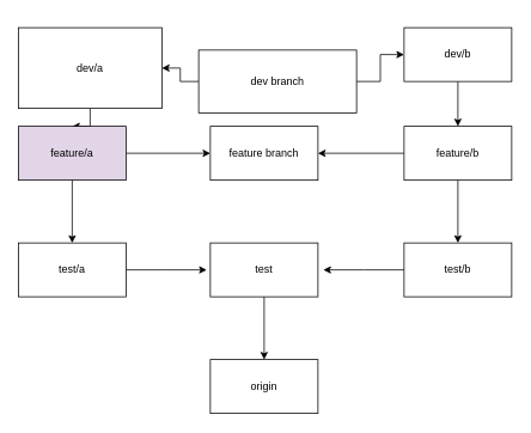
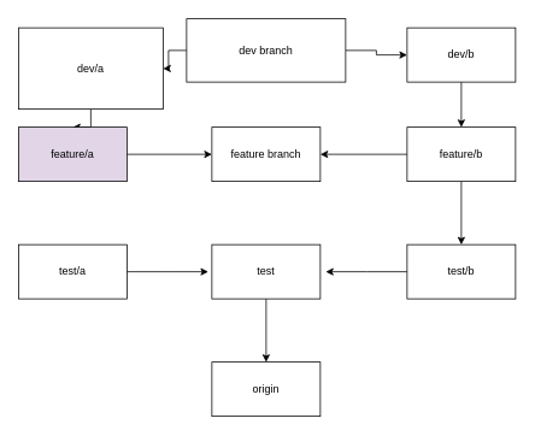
  <mxCell id="0" />
  <mxCell id="1" parent="0" />
  <mxCell id="2" style="edgeStyle=orthogonalEdgeStyle;rounded=0;orthogonalLoop=1;jettySize=auto;html=1;" edge="1" parent="1" source="4" target="7"><mxGeometry relative="1" as="geometry"><mxPoint x="100" y="55" as="targetPoint" /></mxGeometry></mxCell>
  <mxCell id="3" style="edgeStyle=orthogonalEdgeStyle;rounded=0;orthogonalLoop=1;jettySize=auto;html=1;" edge="1" parent="1" source="4" target="9"><mxGeometry relative="1" as="geometry"><mxPoint x="450" y="60" as="targetPoint" /></mxGeometry></mxCell>
- <mxCell id="4" value="dev branch" style="rounded=0;whiteSpace=wrap;html=1;" vertex="1" parent="1"><mxGeometry x="221" y="55" width="176" height="70" as="geometry" /></mxCell>
+ <mxCell id="4" value="dev branch" style="rounded=0;whiteSpace=wrap;html=1;" vertex="1" parent="1"><mxGeometry x="206" y="20" width="176" height="70" as="geometry" /></mxCell>
  <mxCell id="5" value="feature branch" style="whiteSpace=wrap;html=1;rounded=0;" vertex="1" parent="1"><mxGeometry x="234" y="140" width="120" height="60" as="geometry" /></mxCell>
  <mxCell id="6" style="edgeStyle=orthogonalEdgeStyle;rounded=0;orthogonalLoop=1;jettySize=auto;html=1;" edge="1" parent="1" source="7" target="12"><mxGeometry relative="1" as="geometry"><mxPoint x="80" y="150" as="targetPoint" /></mxGeometry></mxCell>
  <mxCell id="7" value="dev/a" style="rounded=0;whiteSpace=wrap;html=1;" vertex="1" parent="1"><mxGeometry x="20" y="30" width="160" height="90" as="geometry" /></mxCell>
  <mxCell id="8" style="edgeStyle=orthogonalEdgeStyle;rounded=0;orthogonalLoop=1;jettySize=auto;html=1;" edge="1" parent="1" source="9" target="15"><mxGeometry relative="1" as="geometry"><mxPoint x="510" y="130" as="targetPoint" /></mxGeometry></mxCell>
  <mxCell id="9" value="dev/b" style="rounded=0;whiteSpace=wrap;html=1;" vertex="1" parent="1"><mxGeometry x="450" y="30" width="120" height="60" as="geometry" /></mxCell>
- <mxCell id="10" style="edgeStyle=orthogonalEdgeStyle;rounded=0;orthogonalLoop=1;jettySize=auto;html=1;" edge="1" parent="1" source="12" target="17"><mxGeometry relative="1" as="geometry"><mxPoint x="80" y="220" as="targetPoint" /></mxGeometry></mxCell>
  <mxCell id="11" style="edgeStyle=orthogonalEdgeStyle;rounded=0;orthogonalLoop=1;jettySize=auto;html=1;" edge="1" parent="1" source="12" target="5"><mxGeometry relative="1" as="geometry" /></mxCell>
  <mxCell id="12" value="feature/a" style="rounded=0;whiteSpace=wrap;html=1;fillColor=#e1d5e7;" vertex="1" parent="1"><mxGeometry x="20" y="140" width="120" height="60" as="geometry" /></mxCell>
  <mxCell id="13" style="edgeStyle=orthogonalEdgeStyle;rounded=0;orthogonalLoop=1;jettySize=auto;html=1;" edge="1" parent="1" source="15" target="19"><mxGeometry relative="1" as="geometry"><mxPoint x="510" y="220" as="targetPoint" /></mxGeometry></mxCell>
  <mxCell id="14" style="edgeStyle=orthogonalEdgeStyle;rounded=0;orthogonalLoop=1;jettySize=auto;html=1;entryX=1;entryY=0.5;entryDx=0;entryDy=0;" edge="1" parent="1" source="15" target="5"><mxGeometry relative="1" as="geometry" /></mxCell>
  <mxCell id="15" value="feature/b" style="rounded=0;whiteSpace=wrap;html=1;" vertex="1" parent="1"><mxGeometry x="450" y="140" width="120" height="60" as="geometry" /></mxCell>
  <mxCell id="16" style="edgeStyle=orthogonalEdgeStyle;rounded=0;orthogonalLoop=1;jettySize=auto;html=1;" edge="1" parent="1" source="17"><mxGeometry relative="1" as="geometry"><mxPoint x="230" y="300" as="targetPoint" /></mxGeometry></mxCell>
  <mxCell id="17" value="test/a" style="rounded=0;whiteSpace=wrap;html=1;" vertex="1" parent="1"><mxGeometry x="20" y="270" width="120" height="60" as="geometry" /></mxCell>
  <mxCell id="18" style="edgeStyle=orthogonalEdgeStyle;rounded=0;orthogonalLoop=1;jettySize=auto;html=1;" edge="1" parent="1" source="19"><mxGeometry relative="1" as="geometry"><mxPoint x="360" y="300" as="targetPoint" /></mxGeometry></mxCell>
  <mxCell id="19" value="test/b" style="rounded=0;whiteSpace=wrap;html=1;" vertex="1" parent="1"><mxGeometry x="450" y="270" width="120" height="60" as="geometry" /></mxCell>
  <mxCell id="20" style="edgeStyle=orthogonalEdgeStyle;rounded=0;orthogonalLoop=1;jettySize=auto;html=1;entryX=0.5;entryY=0;entryDx=0;entryDy=0;" edge="1" parent="1" source="21" target="22"><mxGeometry relative="1" as="geometry" /></mxCell>
  <mxCell id="21" value="test" style="rounded=0;whiteSpace=wrap;html=1;" vertex="1" parent="1"><mxGeometry x="234" y="270" width="120" height="60" as="geometry" /></mxCell>
  <mxCell id="22" value="origin" style="rounded=0;whiteSpace=wrap;html=1;" vertex="1" parent="1"><mxGeometry x="234" y="400" width="120" height="60" as="geometry" /></mxCell>
